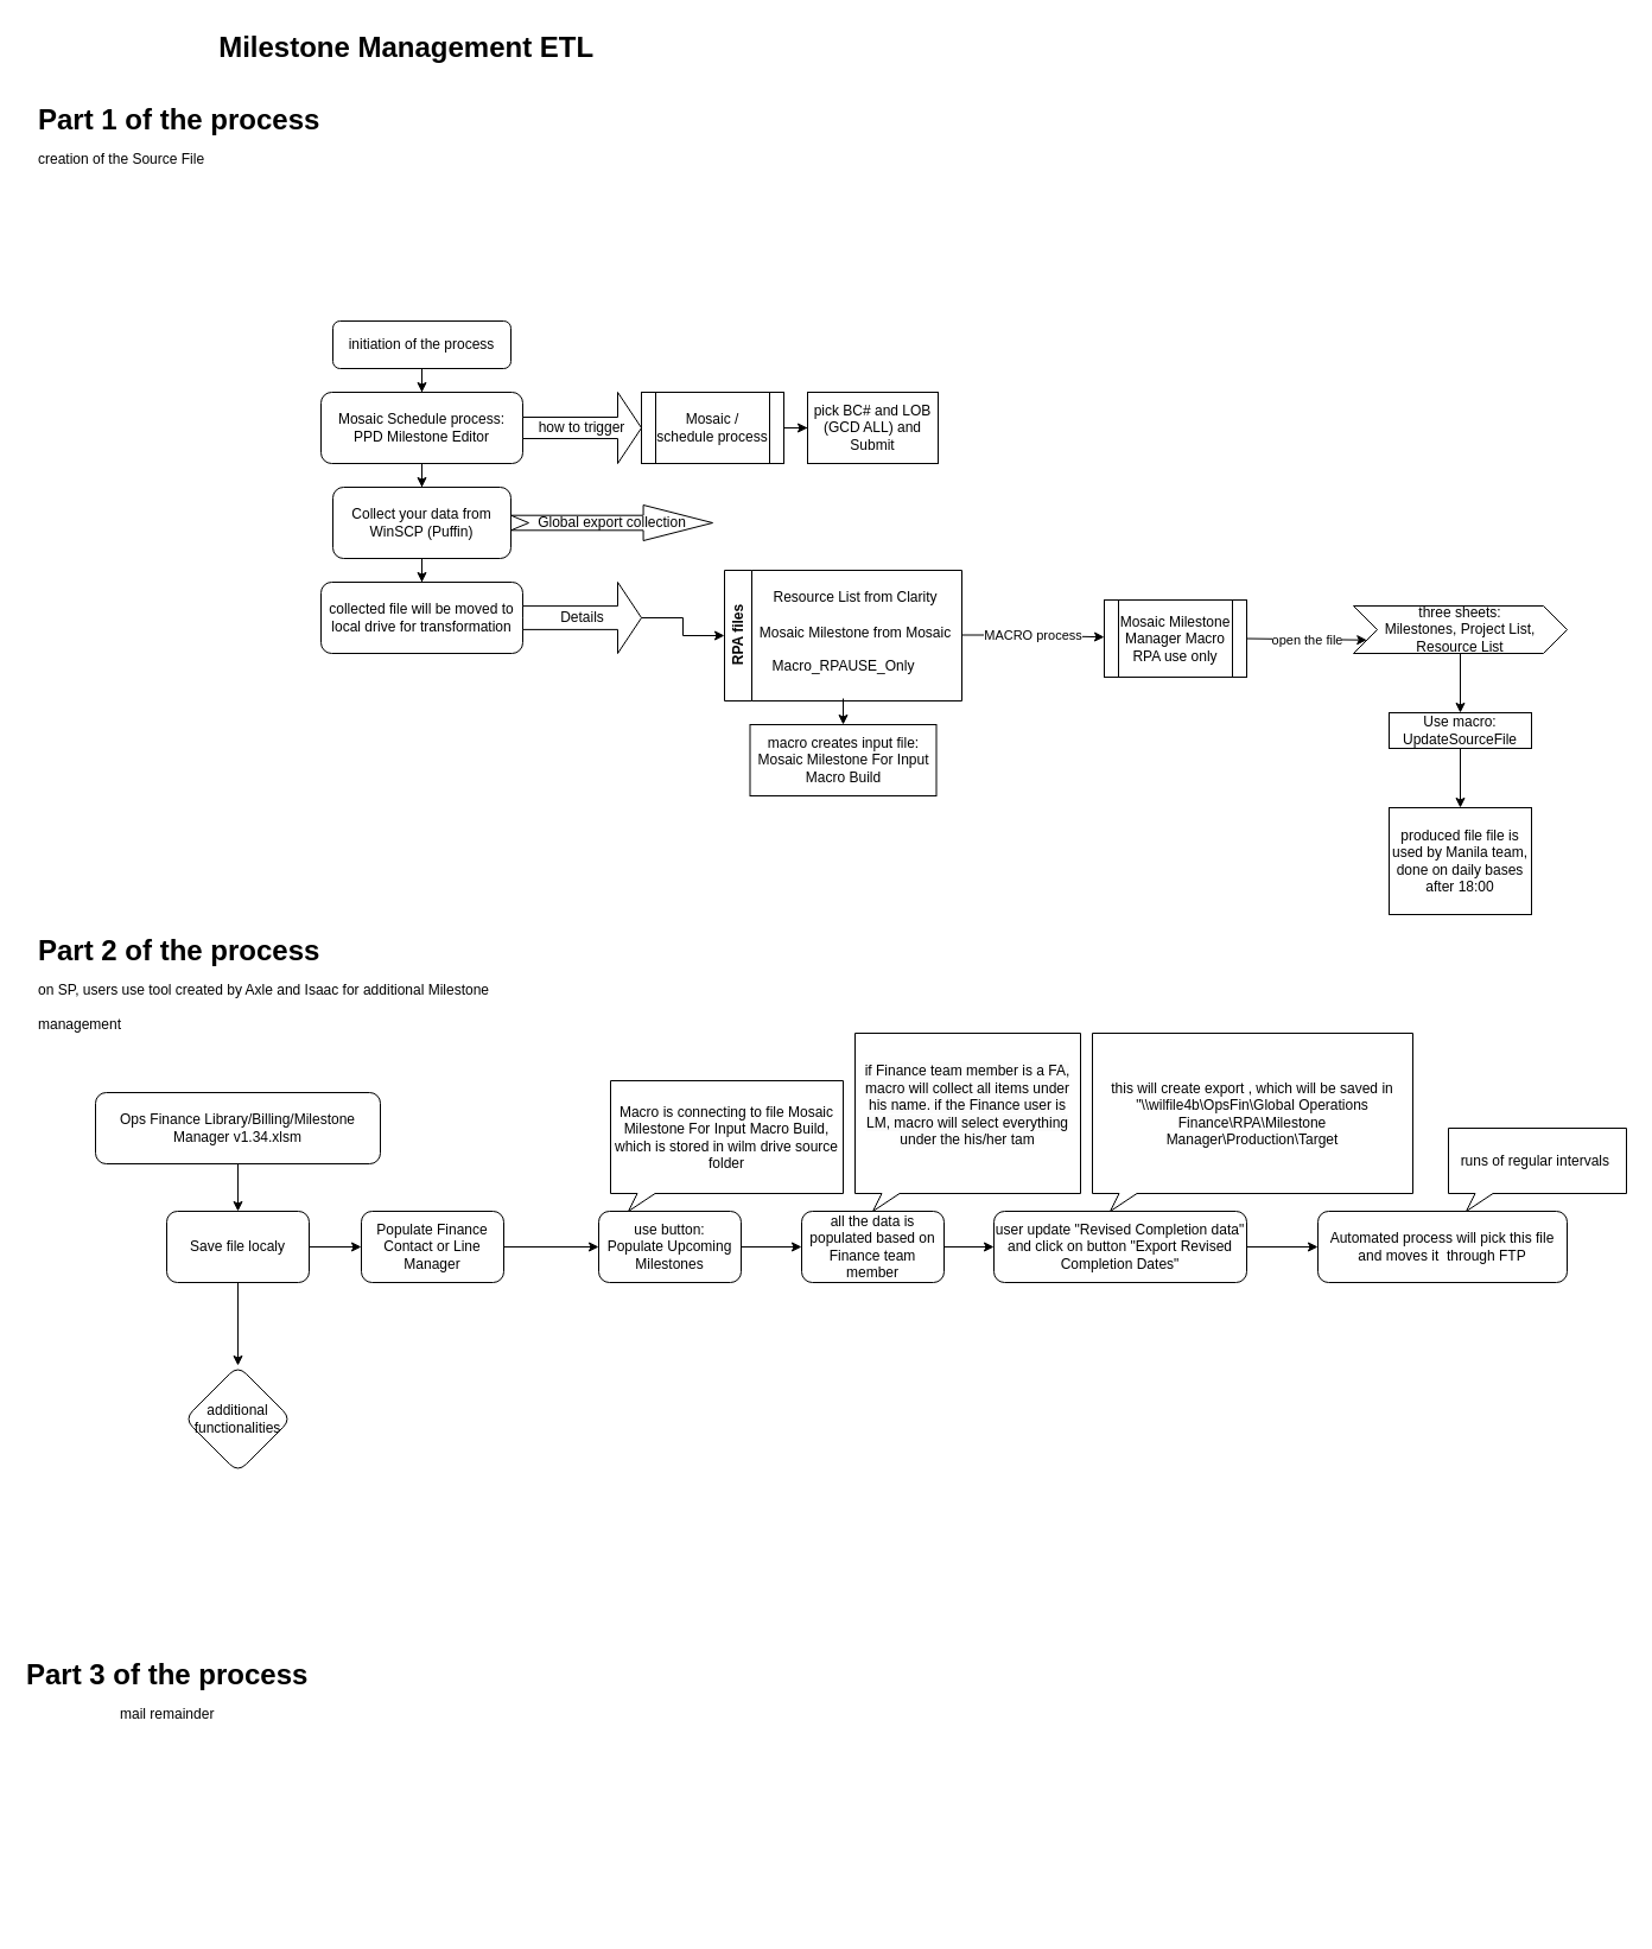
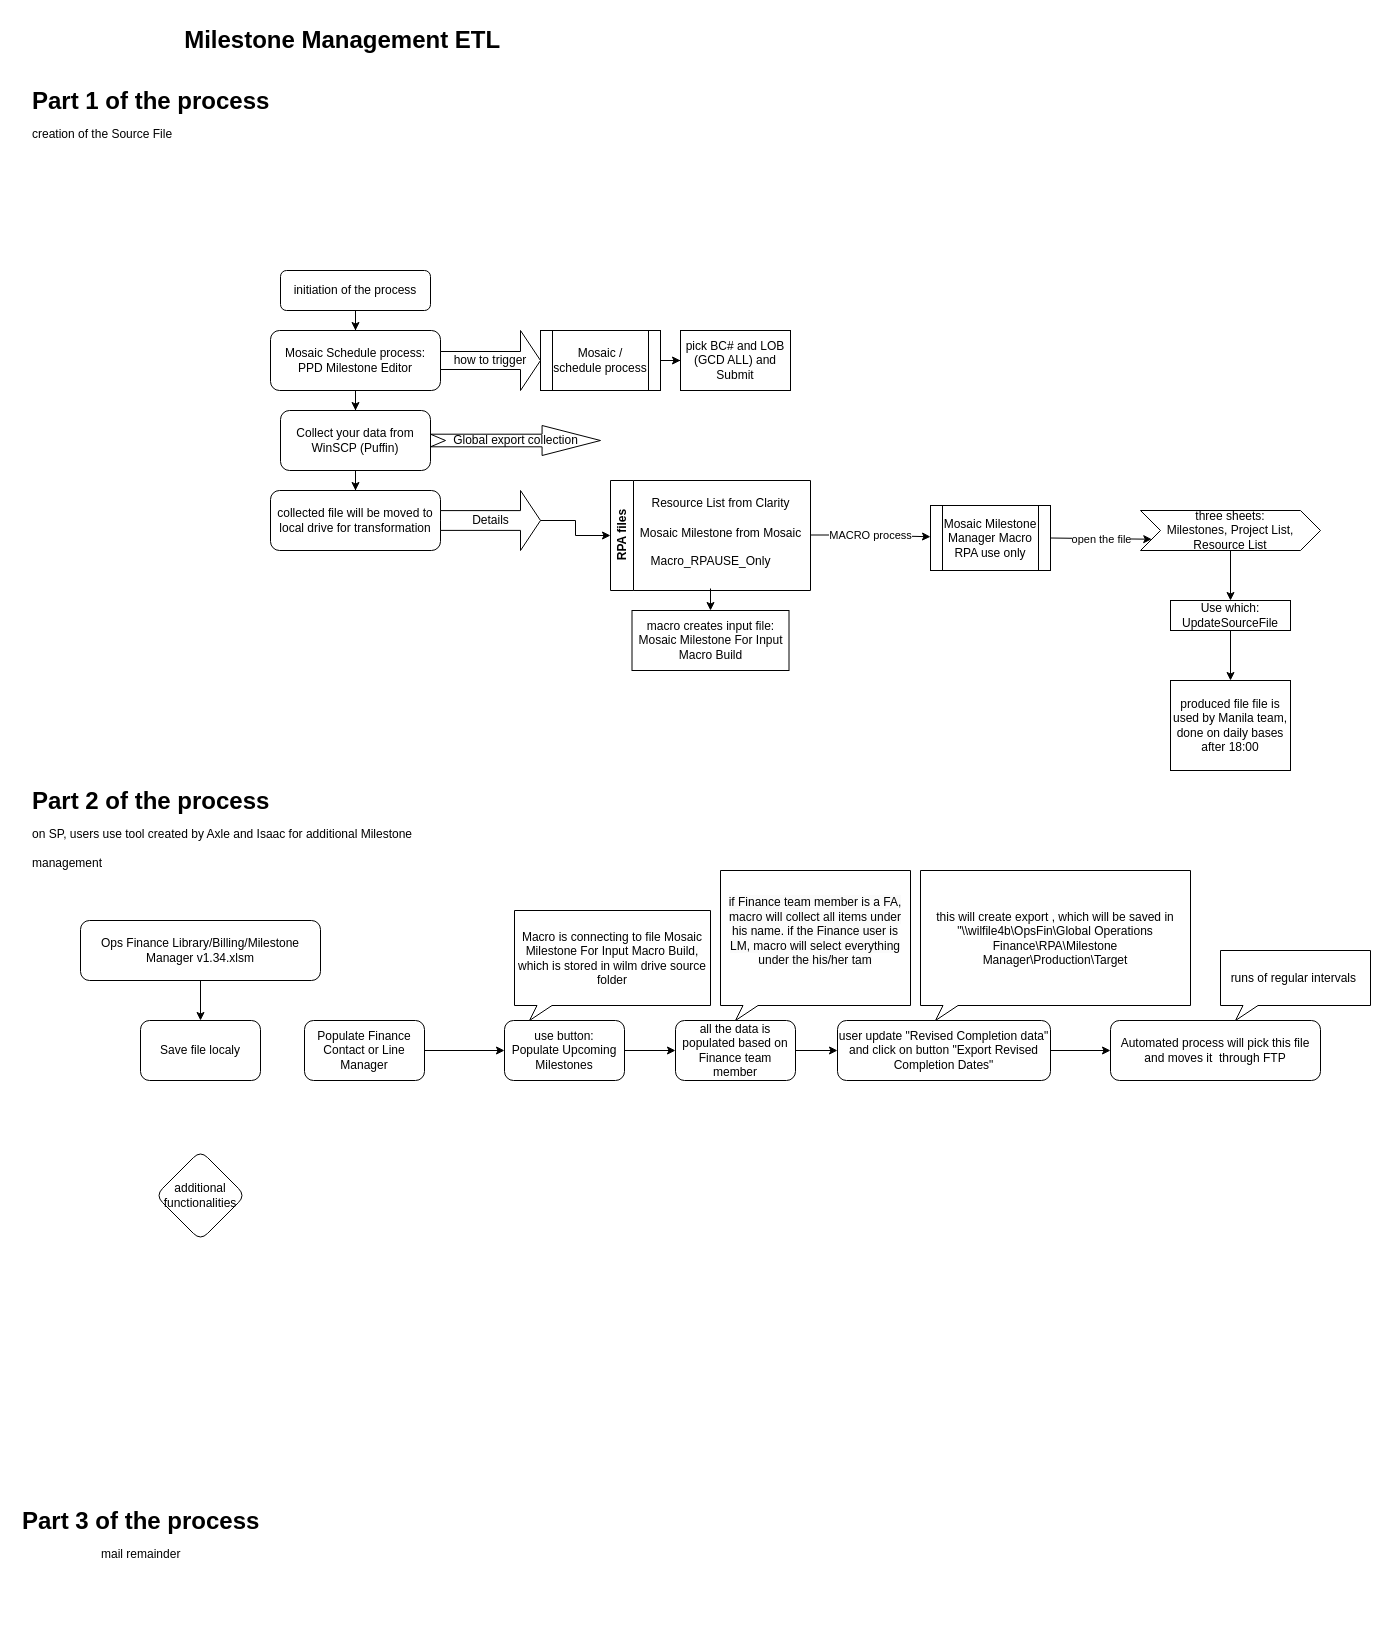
  <mxCell id="0" />
  <mxCell id="1" parent="0" />
  <mxCell id="2" value="Milestone Management ETL&amp;nbsp;" style="text;strokeColor=none;fillColor=none;html=1;fontSize=24;fontStyle=1;verticalAlign=middle;align=center;" parent="1" vertex="1"><mxGeometry x="180" y="20" width="330" height="40" as="geometry" /></mxCell>
  <mxCell id="3" value="" style="edgeStyle=orthogonalEdgeStyle;rounded=0;orthogonalLoop=1;jettySize=auto;html=1;" parent="1" source="4" target="6" edge="1"><mxGeometry relative="1" as="geometry" /></mxCell>
  <mxCell id="4" value="initiation of the process" style="whiteSpace=wrap;html=1;rounded=1;" parent="1" vertex="1"><mxGeometry x="280" y="270" width="150" height="40" as="geometry" /></mxCell>
  <mxCell id="5" value="" style="edgeStyle=orthogonalEdgeStyle;rounded=0;orthogonalLoop=1;jettySize=auto;html=1;" parent="1" source="6" target="12" edge="1"><mxGeometry relative="1" as="geometry" /></mxCell>
  <mxCell id="6" value="Mosaic Schedule process: PPD Milestone Editor" style="rounded=1;whiteSpace=wrap;html=1;" parent="1" vertex="1"><mxGeometry x="270" y="330" width="170" height="60" as="geometry" /></mxCell>
  <mxCell id="7" value="how to trigger" style="shape=singleArrow;whiteSpace=wrap;html=1;" parent="1" vertex="1"><mxGeometry x="440" y="330" width="100" height="60" as="geometry" /></mxCell>
  <mxCell id="8" value="" style="edgeStyle=orthogonalEdgeStyle;rounded=0;orthogonalLoop=1;jettySize=auto;html=1;" parent="1" source="9" target="10" edge="1"><mxGeometry relative="1" as="geometry" /></mxCell>
  <mxCell id="9" value="Mosaic / schedule process" style="shape=process;whiteSpace=wrap;html=1;backgroundOutline=1;" parent="1" vertex="1"><mxGeometry x="540" y="330" width="120" height="60" as="geometry" /></mxCell>
  <mxCell id="10" value="pick BC# and LOB (GCD ALL) and Submit" style="whiteSpace=wrap;html=1;" parent="1" vertex="1"><mxGeometry x="680" y="330" width="110" height="60" as="geometry" /></mxCell>
  <mxCell id="11" value="" style="edgeStyle=orthogonalEdgeStyle;rounded=0;orthogonalLoop=1;jettySize=auto;html=1;" parent="1" source="12" target="14" edge="1"><mxGeometry relative="1" as="geometry" /></mxCell>
  <mxCell id="12" value="Collect your data from WinSCP (Puffin)" style="rounded=1;whiteSpace=wrap;html=1;" parent="1" vertex="1"><mxGeometry x="280" y="410" width="150" height="60" as="geometry" /></mxCell>
  <mxCell id="13" value="Global export collection" style="html=1;shadow=0;dashed=0;align=center;verticalAlign=middle;shape=mxgraph.arrows2.arrow;dy=0.58;dx=58.43;notch=15;" parent="1" vertex="1"><mxGeometry x="430" y="425" width="170" height="30" as="geometry" /></mxCell>
  <mxCell id="14" value="collected file will be moved to local drive for transformation" style="whiteSpace=wrap;html=1;rounded=1;" parent="1" vertex="1"><mxGeometry x="270" y="490" width="170" height="60" as="geometry" /></mxCell>
  <mxCell id="15" value="" style="edgeStyle=orthogonalEdgeStyle;rounded=0;orthogonalLoop=1;jettySize=auto;html=1;" parent="1" source="16" target="17" edge="1"><mxGeometry relative="1" as="geometry"><mxPoint x="560" y="520" as="targetPoint" /></mxGeometry></mxCell>
  <mxCell id="16" value="Details" style="html=1;shadow=0;dashed=0;align=center;verticalAlign=middle;shape=mxgraph.arrows2.arrow;dy=0.67;dx=20;notch=0;" parent="1" vertex="1"><mxGeometry x="440" y="490" width="100" height="60" as="geometry" /></mxCell>
  <mxCell id="17" value="RPA files" style="swimlane;horizontal=0;whiteSpace=wrap;html=1;" parent="1" vertex="1"><mxGeometry x="610" y="480" width="200" height="110" as="geometry"><mxRectangle x="590" y="280" width="40" height="140" as="alternateBounds" /></mxGeometry></mxCell>
  <mxCell id="18" value="Resource List from Clarity&lt;div&gt;&lt;br&gt;&lt;/div&gt;" style="text;html=1;align=center;verticalAlign=middle;resizable=0;points=[];autosize=1;strokeColor=none;fillColor=none;" parent="17" vertex="1"><mxGeometry x="30" y="10" width="160" height="40" as="geometry" /></mxCell>
  <mxCell id="19" value="Mosaic Milestone from Mosaic" style="text;html=1;align=center;verticalAlign=middle;resizable=0;points=[];autosize=1;strokeColor=none;fillColor=none;" parent="17" vertex="1"><mxGeometry x="20" y="38" width="180" height="30" as="geometry" /></mxCell>
  <mxCell id="20" value="Macro_RPAUSE_Only&lt;div&gt;&lt;br&gt;&lt;/div&gt;" style="text;html=1;align=center;verticalAlign=middle;resizable=0;points=[];autosize=1;strokeColor=none;fillColor=none;" parent="17" vertex="1"><mxGeometry x="30" y="68" width="140" height="40" as="geometry" /></mxCell>
  <mxCell id="21" value="macro creates input file: Mosaic Milestone For Input Macro Build" style="whiteSpace=wrap;html=1;" parent="1" vertex="1"><mxGeometry x="631.5" y="610" width="157" height="60" as="geometry" /></mxCell>
  <mxCell id="22" value="" style="edgeStyle=orthogonalEdgeStyle;rounded=0;orthogonalLoop=1;jettySize=auto;html=1;" parent="1" source="20" target="21" edge="1"><mxGeometry relative="1" as="geometry" /></mxCell>
  <mxCell id="23" value="" style="endArrow=classic;html=1;rounded=0;" parent="1" target="25" edge="1"><mxGeometry relative="1" as="geometry"><mxPoint x="810" y="534.5" as="sourcePoint" /><mxPoint x="940" y="535" as="targetPoint" /><Array as="points"><mxPoint x="850" y="534.5" /></Array></mxGeometry></mxCell>
  <mxCell id="24" value="MACRO process" style="edgeLabel;resizable=0;html=1;;align=center;verticalAlign=middle;" parent="23" connectable="0" vertex="1"><mxGeometry relative="1" as="geometry" /></mxCell>
  <mxCell id="25" value="Mosaic Milestone Manager Macro RPA use only" style="shape=process;whiteSpace=wrap;html=1;backgroundOutline=1;" parent="1" vertex="1"><mxGeometry x="930" y="505" width="120" height="65" as="geometry" /></mxCell>
  <mxCell id="26" value="" style="endArrow=classic;html=1;rounded=0;entryX=0;entryY=0.75;entryDx=0;entryDy=0;exitX=1;exitY=0.5;exitDx=0;exitDy=0;" parent="1" source="25" target="29" edge="1"><mxGeometry relative="1" as="geometry"><mxPoint x="1070" y="505" as="sourcePoint" /><mxPoint x="1070.5" y="575" as="targetPoint" /></mxGeometry></mxCell>
  <mxCell id="27" value="open the file" style="edgeLabel;resizable=0;html=1;;align=center;verticalAlign=middle;" parent="26" connectable="0" vertex="1"><mxGeometry relative="1" as="geometry" /></mxCell>
  <mxCell id="28" value="" style="edgeStyle=orthogonalEdgeStyle;rounded=0;orthogonalLoop=1;jettySize=auto;html=1;" parent="1" source="29" target="31" edge="1"><mxGeometry relative="1" as="geometry" /></mxCell>
  <mxCell id="29" value="three sheets:&lt;br&gt;Milestones, Project List, Resource List" style="shape=step;perimeter=stepPerimeter;whiteSpace=wrap;html=1;fixedSize=1;" parent="1" vertex="1"><mxGeometry x="1140" y="510" width="180" height="40" as="geometry" /></mxCell>
  <mxCell id="30" value="" style="edgeStyle=orthogonalEdgeStyle;rounded=0;orthogonalLoop=1;jettySize=auto;html=1;" parent="1" source="31" target="32" edge="1"><mxGeometry relative="1" as="geometry" /></mxCell>
- <mxCell id="31" value="Use macro: UpdateSourceFile" style="whiteSpace=wrap;html=1;" parent="1" vertex="1"><mxGeometry x="1170" y="600" width="120" height="30" as="geometry" /></mxCell>
+ <mxCell id="31" value="Use which: UpdateSourceFile" style="whiteSpace=wrap;html=1;" parent="1" vertex="1"><mxGeometry x="1170" y="600" width="120" height="30" as="geometry" /></mxCell>
  <mxCell id="32" value="produced file file is used by Manila team, done on daily bases after 18:00" style="whiteSpace=wrap;html=1;" parent="1" vertex="1"><mxGeometry x="1170" y="680" width="120" height="90" as="geometry" /></mxCell>
  <mxCell id="33" value="" style="edgeStyle=orthogonalEdgeStyle;rounded=0;orthogonalLoop=1;jettySize=auto;html=1;" parent="1" source="34" target="39" edge="1"><mxGeometry relative="1" as="geometry" /></mxCell>
  <mxCell id="34" value="Ops Finance Library/Billing/Milestone Manager v1.34.xlsm" style="rounded=1;whiteSpace=wrap;html=1;" parent="1" vertex="1"><mxGeometry x="80" y="920" width="240" height="60" as="geometry" /></mxCell>
  <mxCell id="35" value="&lt;h1 style=&quot;margin-top: 0px;&quot;&gt;&lt;span style=&quot;background-color: initial;&quot;&gt;Part 2 of the process&lt;br&gt;&lt;/span&gt;&lt;span style=&quot;font-size: 12px; font-weight: 400; text-align: center;&quot;&gt;on SP, users use tool created by Axle and Isaac for additional Milestone management&lt;/span&gt;&lt;br&gt;&lt;/h1&gt;" style="text;html=1;whiteSpace=wrap;overflow=hidden;rounded=0;" parent="1" vertex="1"><mxGeometry x="30" y="780" width="410" height="120" as="geometry" /></mxCell>
  <mxCell id="36" value="&lt;h1 style=&quot;margin-top: 0px;&quot;&gt;&lt;span style=&quot;background-color: initial;&quot;&gt;Part 1 of the process&lt;br&gt;&lt;/span&gt;&lt;span style=&quot;font-size: 12px; font-weight: 400; text-align: center;&quot;&gt;creation of the Source File&lt;/span&gt;&lt;br&gt;&lt;/h1&gt;" style="text;html=1;whiteSpace=wrap;overflow=hidden;rounded=0;" parent="1" vertex="1"><mxGeometry x="30" y="80" width="410" height="120" as="geometry" /></mxCell>
- <mxCell id="37" value="" style="edgeStyle=orthogonalEdgeStyle;rounded=0;orthogonalLoop=1;jettySize=auto;html=1;" parent="1" source="39" target="41" edge="1"><mxGeometry relative="1" as="geometry" /></mxCell>
- <mxCell id="38" value="" style="edgeStyle=orthogonalEdgeStyle;rounded=0;orthogonalLoop=1;jettySize=auto;html=1;" parent="1" source="39" target="53" edge="1"><mxGeometry relative="1" as="geometry" /></mxCell>
  <mxCell id="39" value="Save file localy" style="whiteSpace=wrap;html=1;rounded=1;" parent="1" vertex="1"><mxGeometry x="140" y="1020" width="120" height="60" as="geometry" /></mxCell>
  <mxCell id="40" value="" style="edgeStyle=orthogonalEdgeStyle;rounded=0;orthogonalLoop=1;jettySize=auto;html=1;" parent="1" source="41" target="43" edge="1"><mxGeometry relative="1" as="geometry" /></mxCell>
  <mxCell id="41" value="Populate Finance Contact or Line Manager" style="whiteSpace=wrap;html=1;rounded=1;" parent="1" vertex="1"><mxGeometry x="304" y="1020" width="120" height="60" as="geometry" /></mxCell>
  <mxCell id="42" value="" style="edgeStyle=orthogonalEdgeStyle;rounded=0;orthogonalLoop=1;jettySize=auto;html=1;" parent="1" source="43" target="46" edge="1"><mxGeometry relative="1" as="geometry" /></mxCell>
  <mxCell id="43" value="use button:&lt;br&gt;Populate Upcoming Milestones" style="whiteSpace=wrap;html=1;rounded=1;" parent="1" vertex="1"><mxGeometry x="504" y="1020" width="120" height="60" as="geometry" /></mxCell>
  <mxCell id="44" value="Macro is connecting to file Mosaic Milestone For Input Macro Build, which is stored in wilm drive source folder" style="whiteSpace=wrap;html=1;shape=mxgraph.basic.rectCallout;dx=30;dy=15;boundedLbl=1;" parent="1" vertex="1"><mxGeometry x="514" y="910" width="196" height="110" as="geometry" /></mxCell>
  <mxCell id="45" value="" style="edgeStyle=orthogonalEdgeStyle;rounded=0;orthogonalLoop=1;jettySize=auto;html=1;" parent="1" source="46" target="49" edge="1"><mxGeometry relative="1" as="geometry" /></mxCell>
  <mxCell id="46" value="all the data is populated based on Finance team member" style="whiteSpace=wrap;html=1;rounded=1;" parent="1" vertex="1"><mxGeometry x="675" y="1020" width="120" height="60" as="geometry" /></mxCell>
  <mxCell id="47" value="&#10;&lt;span style=&quot;color: rgb(0, 0, 0); font-family: Helvetica; font-size: 12px; font-style: normal; font-variant-ligatures: normal; font-variant-caps: normal; font-weight: 400; letter-spacing: normal; orphans: 2; text-align: center; text-indent: 0px; text-transform: none; widows: 2; word-spacing: 0px; -webkit-text-stroke-width: 0px; white-space: normal; background-color: rgb(251, 251, 251); text-decoration-thickness: initial; text-decoration-style: initial; text-decoration-color: initial; display: inline !important; float: none;&quot;&gt;if Finance team member is a FA, macro will collect all items under his name. if the Finance user is LM, macro will select everything under the his/her tam&lt;/span&gt;&#10;&#10;" style="whiteSpace=wrap;html=1;shape=mxgraph.basic.rectCallout;dx=30;dy=15;boundedLbl=1;" parent="1" vertex="1"><mxGeometry x="720" y="870" width="190" height="150" as="geometry" /></mxCell>
  <mxCell id="48" value="" style="edgeStyle=orthogonalEdgeStyle;rounded=0;orthogonalLoop=1;jettySize=auto;html=1;" parent="1" source="49" target="51" edge="1"><mxGeometry relative="1" as="geometry" /></mxCell>
  <mxCell id="49" value="user update &quot;Revised Completion data&quot; and click on button &quot;Export Revised Completion Dates&quot;" style="whiteSpace=wrap;html=1;rounded=1;" parent="1" vertex="1"><mxGeometry x="837" y="1020" width="213" height="60" as="geometry" /></mxCell>
  <mxCell id="50" value="this will create export , which will be saved in &quot;\\wilfile4b\OpsFin\Global Operations Finance\RPA\Milestone Manager\Production\Target" style="whiteSpace=wrap;html=1;shape=mxgraph.basic.rectCallout;dx=30;dy=15;boundedLbl=1;" parent="1" vertex="1"><mxGeometry x="920" y="870" width="270" height="150" as="geometry" /></mxCell>
  <mxCell id="51" value="Automated process will pick this file and moves it&amp;nbsp; through FTP" style="whiteSpace=wrap;html=1;rounded=1;" parent="1" vertex="1"><mxGeometry x="1110" y="1020" width="210" height="60" as="geometry" /></mxCell>
  <mxCell id="52" value="runs of regular intervals&amp;nbsp;" style="whiteSpace=wrap;html=1;shape=mxgraph.basic.rectCallout;dx=30;dy=15;boundedLbl=1;" parent="1" vertex="1"><mxGeometry x="1220" y="950" width="150" height="70" as="geometry" /></mxCell>
  <mxCell id="53" value="additional functionalities" style="rhombus;whiteSpace=wrap;html=1;rounded=1;" parent="1" vertex="1"><mxGeometry x="155" y="1150" width="90" height="90" as="geometry" /></mxCell>
- <mxCell id="54" value="&lt;h1 style=&quot;margin-top: 0px;&quot;&gt;&lt;span style=&quot;background-color: initial;&quot;&gt;Part 3 of the process&lt;br&gt;&lt;div style=&quot;text-align: center;&quot;&gt;&lt;span style=&quot;background-color: initial; font-size: 12px; font-weight: 400;&quot;&gt;mail remainder&lt;/span&gt;&lt;/div&gt;&lt;/span&gt;&lt;/h1&gt;" style="text;html=1;whiteSpace=wrap;overflow=hidden;rounded=0;" vertex="1" parent="1"><mxGeometry x="20" y="1390" width="410" height="120" as="geometry" /></mxCell>
+ <mxCell id="54" value="&lt;h1 style=&quot;margin-top: 0px;&quot;&gt;&lt;span style=&quot;background-color: initial;&quot;&gt;Part 3 of the process&lt;br&gt;&lt;div style=&quot;text-align: center;&quot;&gt;&lt;span style=&quot;background-color: initial; font-size: 12px; font-weight: 400;&quot;&gt;mail remainder&lt;/span&gt;&lt;/div&gt;&lt;/span&gt;&lt;/h1&gt;" style="text;html=1;whiteSpace=wrap;overflow=hidden;rounded=0;" vertex="1" parent="1"><mxGeometry x="20" y="1500" width="410" height="120" as="geometry" /></mxCell>
